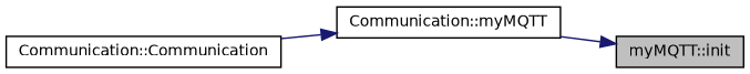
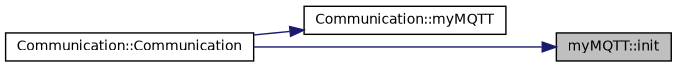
  digraph {
    rankdir=RL
    node [color=black fillcolor=white fontname=Helvetica fontsize=10 shape=record style=filled]
    edge [color=midnightblue dir=back fontname=Helvetica fontsize=10 labelfontname=Helvetica labelfontsize=10 style=solid]
    n1 [fillcolor=grey75 fontcolor=black height=0.2 label="myMQTT::init" width=0.4]
    n2 [height=0.2 label="Communication::myMQTT" width=0.4]
    n3 [height=0.2 label="Communication::Communication" width=0.4]
-   n1 -> n2
+   n1 -> n3
    n2 -> n3
  }
